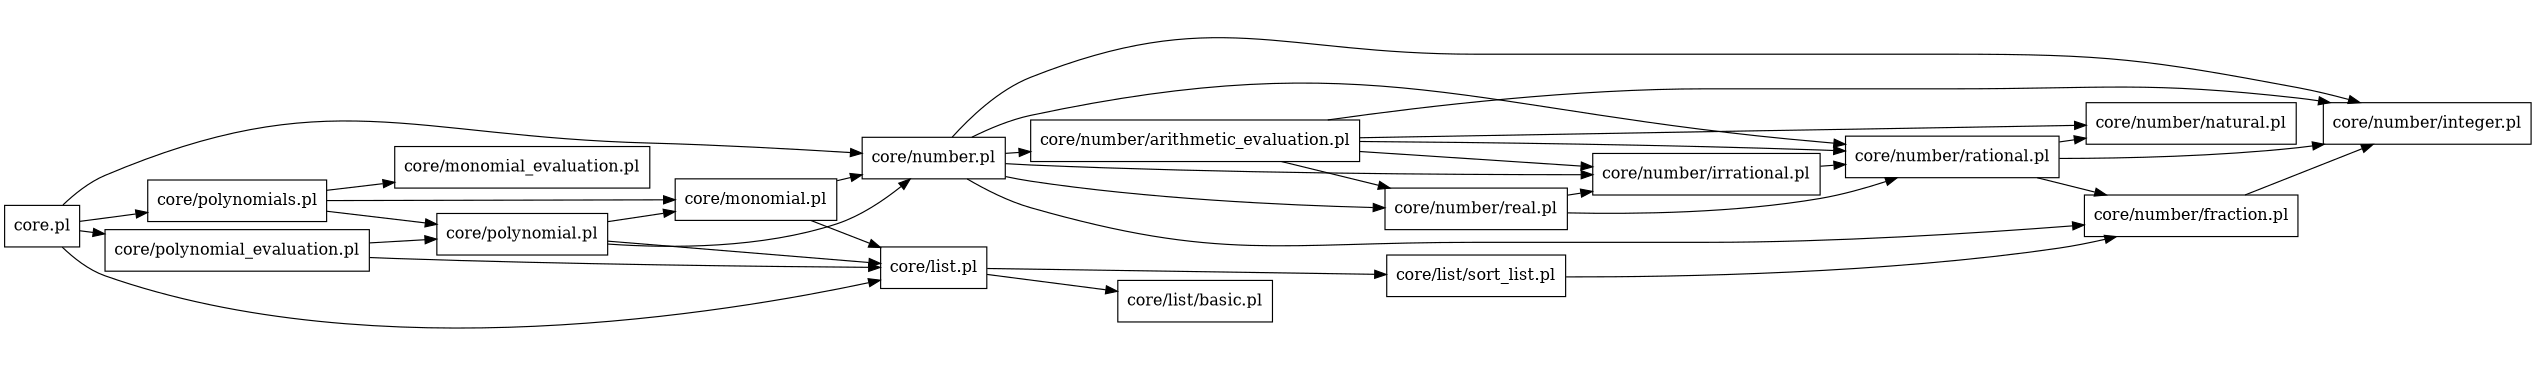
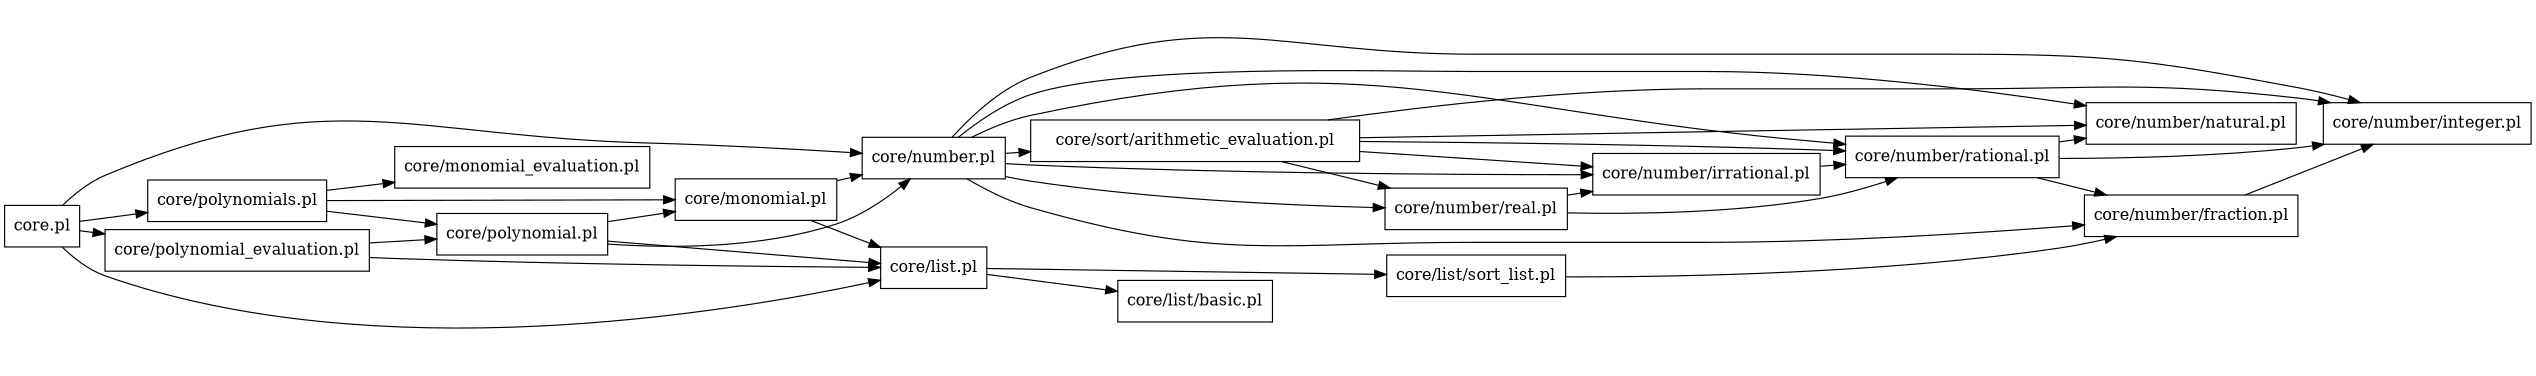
  digraph {
    nodesep=0.1
    rankdir=LR
    ranksep=0.3
    node [shape=rectangle]
    "core/number/fraction.pl"
    "core/number/integer.pl"
    "core/polynomials.pl"
    "core/monomial.pl"
    "core/polynomial.pl"
    "core/monomial_evaluation.pl"
    "core/polynomial_evaluation.pl"
    "core/list.pl"
    "core/number.pl"
    "core/list/sort_list.pl"
    "core/list/basic.pl"
    "core/number/irrational.pl"
    "core/number/rational.pl"
    "core/number/natural.pl"
-   "core/number/arithmetic_evaluation.pl"
+   "core/number/arithmetic_evaluation.pl" [label="core/sort/arithmetic_evaluation.pl"]
    "core/number/real.pl"
    "core.pl"
    "core/number/fraction.pl" -> "core/number/integer.pl"
    "core/polynomials.pl" -> "core/monomial.pl"
    "core/polynomials.pl" -> "core/polynomial.pl"
    "core/polynomials.pl" -> "core/monomial_evaluation.pl"
    "core/monomial.pl" -> "core/list.pl"
    "core/monomial.pl" -> "core/number.pl"
    "core/polynomial.pl" -> "core/monomial.pl"
    "core/polynomial.pl" -> "core/list.pl"
    "core/polynomial.pl" -> "core/number.pl"
    "core/polynomial_evaluation.pl" -> "core/polynomial.pl"
    "core/polynomial_evaluation.pl" -> "core/list.pl"
    "core/list.pl" -> "core/list/sort_list.pl"
    "core/list.pl" -> "core/list/basic.pl"
    "core/number.pl" -> "core/number/fraction.pl"
    "core/number.pl" -> "core/number/integer.pl"
    "core/number.pl" -> "core/number/irrational.pl"
    "core/number.pl" -> "core/number/rational.pl"
+   "core/number.pl" -> "core/number/natural.pl"
    "core/number.pl" -> "core/number/arithmetic_evaluation.pl"
    "core/number.pl" -> "core/number/real.pl"
    "core/list/sort_list.pl" -> "core/number/fraction.pl"
    "core/number/irrational.pl" -> "core/number/rational.pl"
    "core/number/rational.pl" -> "core/number/fraction.pl"
    "core/number/rational.pl" -> "core/number/integer.pl"
    "core/number/rational.pl" -> "core/number/natural.pl"
    "core/number/arithmetic_evaluation.pl" -> "core/number/integer.pl"
    "core/number/arithmetic_evaluation.pl" -> "core/number/irrational.pl"
    "core/number/arithmetic_evaluation.pl" -> "core/number/rational.pl"
    "core/number/arithmetic_evaluation.pl" -> "core/number/natural.pl"
    "core/number/arithmetic_evaluation.pl" -> "core/number/real.pl"
    "core/number/real.pl" -> "core/number/irrational.pl"
    "core/number/real.pl" -> "core/number/rational.pl"
    "core.pl" -> "core/polynomials.pl"
    "core.pl" -> "core/polynomial_evaluation.pl"
    "core.pl" -> "core/list.pl"
    "core.pl" -> "core/number.pl"
  }
